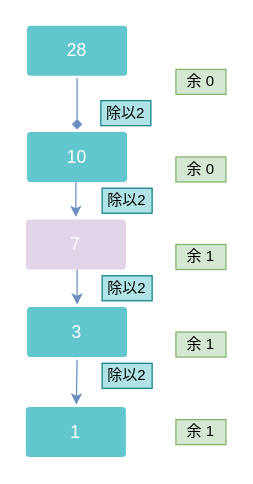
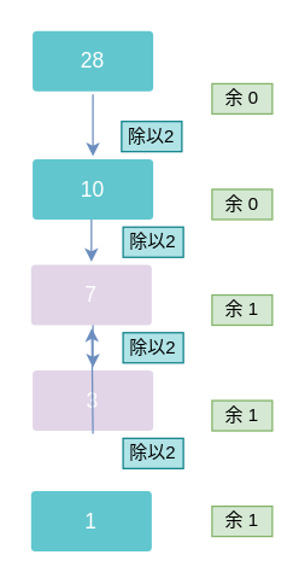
  <mxCell id="0" />
  <mxCell id="1" parent="0" />
  <mxCell id="2" value="28" style="rounded=1;whiteSpace=wrap;html=1;shadow=0;labelBackgroundColor=none;strokeColor=none;strokeWidth=3;fillColor=#61c6ce;fontFamily=Helvetica;fontSize=14;fontColor=#FFFFFF;align=center;spacing=5;fontStyle=0;arcSize=7;perimeterSpacing=2;" parent="1" vertex="1"><mxGeometry x="21" y="20" width="80" height="40" as="geometry" /></mxCell>
  <mxCell id="3" value="10" style="rounded=1;whiteSpace=wrap;html=1;shadow=0;labelBackgroundColor=none;strokeColor=none;strokeWidth=3;fillColor=#61c6ce;fontFamily=Helvetica;fontSize=14;fontColor=#FFFFFF;align=center;spacing=5;fontStyle=0;arcSize=7;perimeterSpacing=2;" vertex="1" parent="1"><mxGeometry x="21" y="105" width="80" height="40" as="geometry" /></mxCell>
  <mxCell id="4" value="7" style="rounded=1;whiteSpace=wrap;html=1;shadow=0;labelBackgroundColor=none;strokeColor=none;strokeWidth=3;fillColor=#e1d5e7;fontFamily=Helvetica;fontSize=14;fontColor=#FFFFFF;align=center;spacing=5;fontStyle=0;arcSize=7;perimeterSpacing=2;" vertex="1" parent="1"><mxGeometry x="20" y="175" width="80" height="40" as="geometry" /></mxCell>
- <mxCell id="5" value="3" style="rounded=1;whiteSpace=wrap;html=1;shadow=0;labelBackgroundColor=none;strokeColor=none;strokeWidth=3;fillColor=#61c6ce;fontFamily=Helvetica;fontSize=14;fontColor=#FFFFFF;align=center;spacing=5;fontStyle=0;arcSize=7;perimeterSpacing=2;" vertex="1" parent="1"><mxGeometry x="21" y="245" width="80" height="40" as="geometry" /></mxCell>
+ <mxCell id="5" value="3" style="rounded=1;whiteSpace=wrap;html=1;shadow=0;labelBackgroundColor=none;strokeColor=none;strokeWidth=3;fillColor=#e1d5e7;fontFamily=Helvetica;fontSize=14;fontColor=#FFFFFF;align=center;spacing=5;fontStyle=0;arcSize=7;perimeterSpacing=2;" vertex="1" parent="1"><mxGeometry x="21" y="245" width="80" height="40" as="geometry" /></mxCell>
  <mxCell id="6" value="余 0" style="text;html=1;strokeColor=#82b366;fillColor=#d5e8d4;align=center;verticalAlign=middle;whiteSpace=wrap;rounded=0;" vertex="1" parent="1"><mxGeometry x="140" y="55" width="40" height="20" as="geometry" /></mxCell>
  <mxCell id="7" value="余&amp;nbsp;0" style="text;html=1;strokeColor=#82b366;fillColor=#d5e8d4;align=center;verticalAlign=middle;whiteSpace=wrap;rounded=0;" vertex="1" parent="1"><mxGeometry x="140" y="125" width="40" height="20" as="geometry" /></mxCell>
  <mxCell id="8" value="余 1" style="text;html=1;strokeColor=#82b366;fillColor=#d5e8d4;align=center;verticalAlign=middle;whiteSpace=wrap;rounded=0;" vertex="1" parent="1"><mxGeometry x="140" y="195" width="40" height="20" as="geometry" /></mxCell>
  <mxCell id="9" value="余&amp;nbsp;1" style="text;html=1;strokeColor=#82b366;fillColor=#d5e8d4;align=center;verticalAlign=middle;whiteSpace=wrap;rounded=0;" vertex="1" parent="1"><mxGeometry x="140" y="265" width="40" height="20" as="geometry" /></mxCell>
- <mxCell id="10" value="" style="endArrow=diamond;html=1;exitX=0.5;exitY=1;exitDx=0;exitDy=0;fillColor=#dae8fc;strokeColor=#6c8ebf;" edge="1" parent="1" source="2" target="3"><mxGeometry width="50" height="50" relative="1" as="geometry"><mxPoint x="-100" y="155" as="sourcePoint" /><mxPoint x="-50" y="105" as="targetPoint" /></mxGeometry></mxCell>
+ <mxCell id="10" value="" style="endArrow=classic;html=1;exitX=0.5;exitY=1;exitDx=0;exitDy=0;fillColor=#dae8fc;strokeColor=#6c8ebf;" edge="1" parent="1" source="2" target="3"><mxGeometry width="50" height="50" relative="1" as="geometry"><mxPoint x="-100" y="155" as="sourcePoint" /><mxPoint x="-50" y="105" as="targetPoint" /></mxGeometry></mxCell>
  <mxCell id="11" value="" style="endArrow=classic;html=1;entryX=0.5;entryY=0;entryDx=0;entryDy=0;fillColor=#dae8fc;strokeColor=#6c8ebf;" edge="1" parent="1" target="4"><mxGeometry width="50" height="50" relative="1" as="geometry"><mxPoint x="60" y="145" as="sourcePoint" /><mxPoint x="-30" y="145" as="targetPoint" /></mxGeometry></mxCell>
  <mxCell id="12" value="" style="endArrow=classic;html=1;fillColor=#dae8fc;strokeColor=#6c8ebf;" edge="1" parent="1"><mxGeometry width="50" height="50" relative="1" as="geometry"><mxPoint x="61" y="215" as="sourcePoint" /><mxPoint x="61" y="243" as="targetPoint" /></mxGeometry></mxCell>
  <mxCell id="13" value="1" style="rounded=1;whiteSpace=wrap;html=1;shadow=0;labelBackgroundColor=none;strokeColor=none;strokeWidth=3;fillColor=#61c6ce;fontFamily=Helvetica;fontSize=14;fontColor=#FFFFFF;align=center;spacing=5;fontStyle=0;arcSize=7;perimeterSpacing=2;" vertex="1" parent="1"><mxGeometry x="20" y="325" width="80" height="40" as="geometry" /></mxCell>
- <mxCell id="14" value="" style="endArrow=classic;html=1;exitX=0.5;exitY=1;exitDx=0;exitDy=0;fillColor=#dae8fc;strokeColor=#6c8ebf;" edge="1" parent="1" source="5" target="13"><mxGeometry width="50" height="50" relative="1" as="geometry"><mxPoint x="-70" y="285" as="sourcePoint" /><mxPoint x="-20" y="235" as="targetPoint" /></mxGeometry></mxCell>
+ <mxCell id="14" value="" style="endArrow=classic;html=1;exitX=0.5;exitY=1;exitDx=0;exitDy=0;fillColor=#dae8fc;strokeColor=#6c8ebf;" edge="1" parent="1" source="5" target="4"><mxGeometry width="50" height="50" relative="1" as="geometry"><mxPoint x="-70" y="285" as="sourcePoint" /><mxPoint x="-20" y="235" as="targetPoint" /></mxGeometry></mxCell>
  <mxCell id="15" value="余&amp;nbsp;1" style="text;html=1;strokeColor=#82b366;fillColor=#d5e8d4;align=center;verticalAlign=middle;whiteSpace=wrap;rounded=0;" vertex="1" parent="1"><mxGeometry x="140" y="335" width="40" height="20" as="geometry" /></mxCell>
  <mxCell id="16" value="除以2" style="text;html=1;strokeColor=#0e8088;fillColor=#b0e3e6;align=center;verticalAlign=middle;whiteSpace=wrap;rounded=0;" vertex="1" parent="1"><mxGeometry x="80" y="80" width="40" height="20" as="geometry" /></mxCell>
  <mxCell id="17" value="除以2" style="text;html=1;strokeColor=#0e8088;fillColor=#b0e3e6;align=center;verticalAlign=middle;whiteSpace=wrap;rounded=0;" vertex="1" parent="1"><mxGeometry x="81" y="150" width="40" height="20" as="geometry" /></mxCell>
  <mxCell id="18" value="除以2" style="text;html=1;strokeColor=#0e8088;fillColor=#b0e3e6;align=center;verticalAlign=middle;whiteSpace=wrap;rounded=0;" vertex="1" parent="1"><mxGeometry x="81" y="220" width="40" height="20" as="geometry" /></mxCell>
  <mxCell id="19" value="除以2" style="text;html=1;strokeColor=#0e8088;fillColor=#b0e3e6;align=center;verticalAlign=middle;whiteSpace=wrap;rounded=0;" vertex="1" parent="1"><mxGeometry x="81" y="290" width="40" height="20" as="geometry" /></mxCell>
